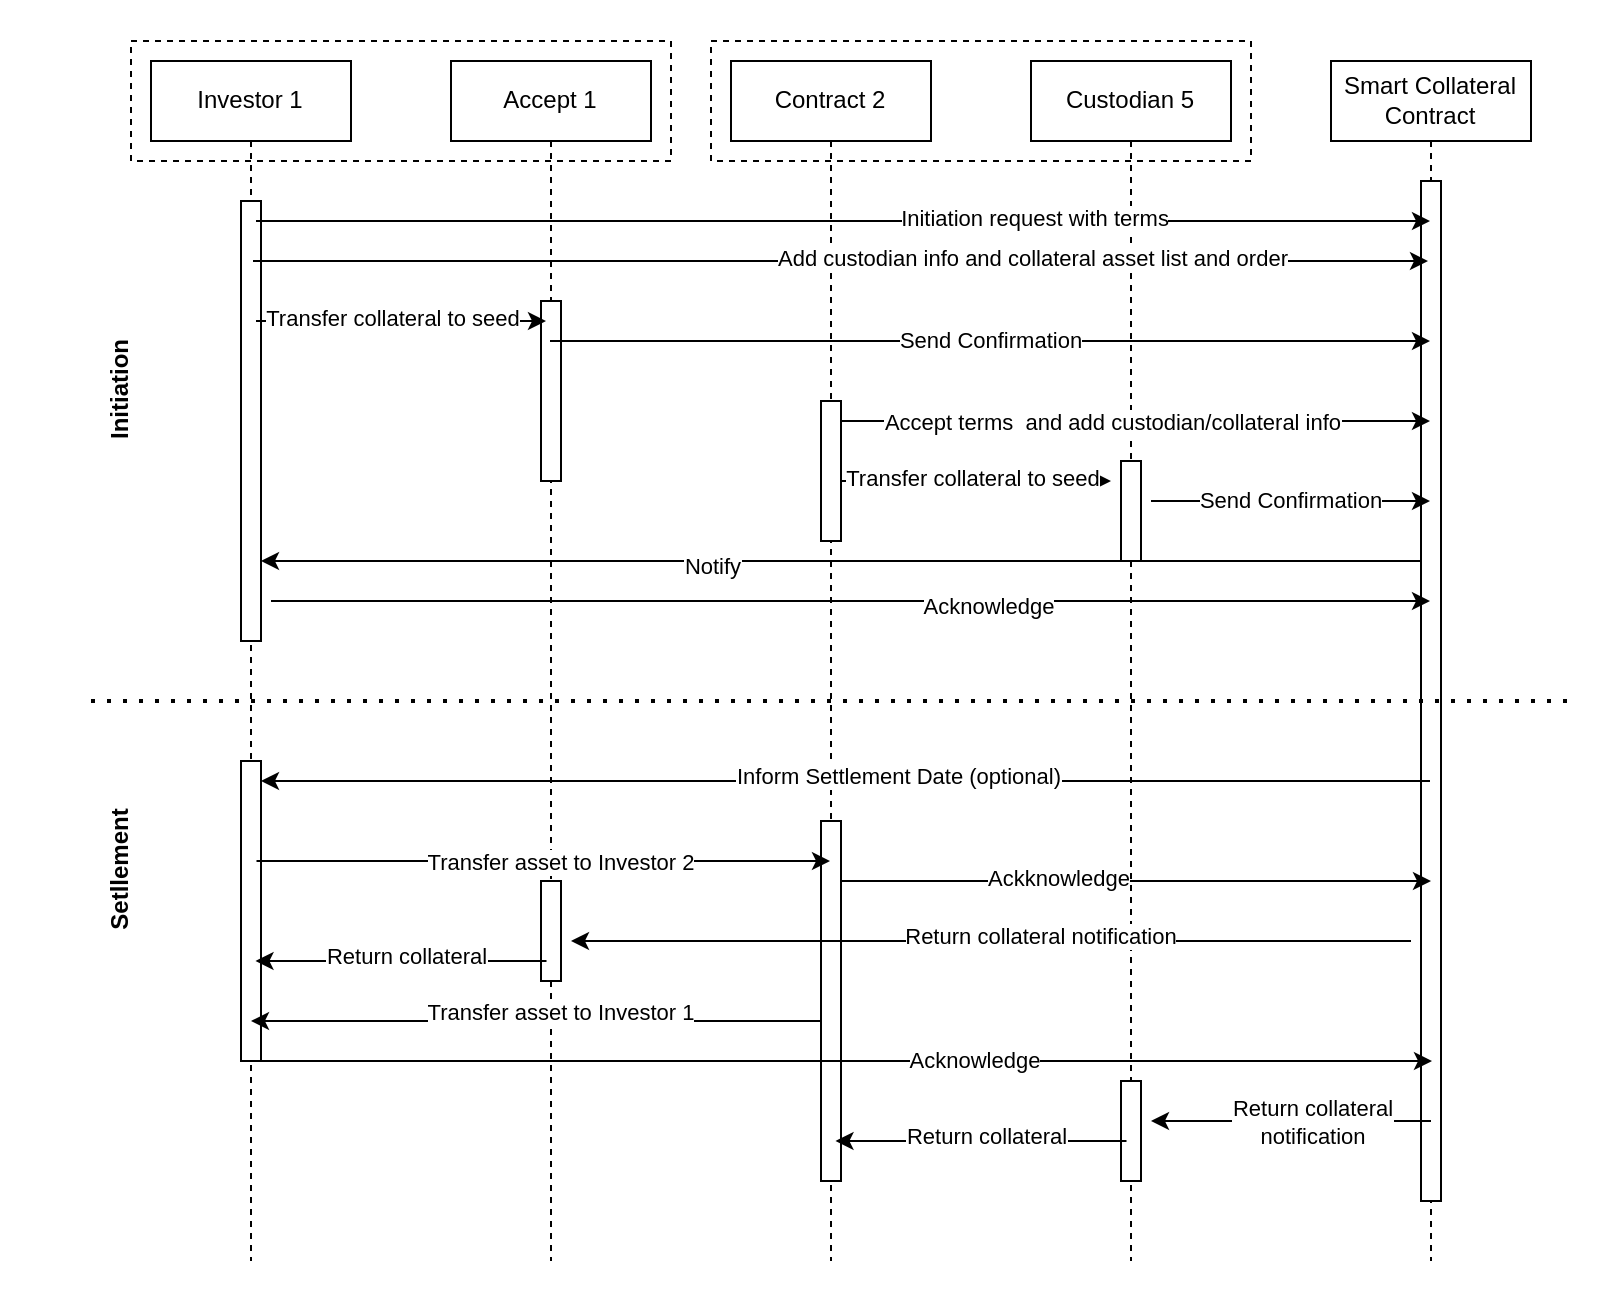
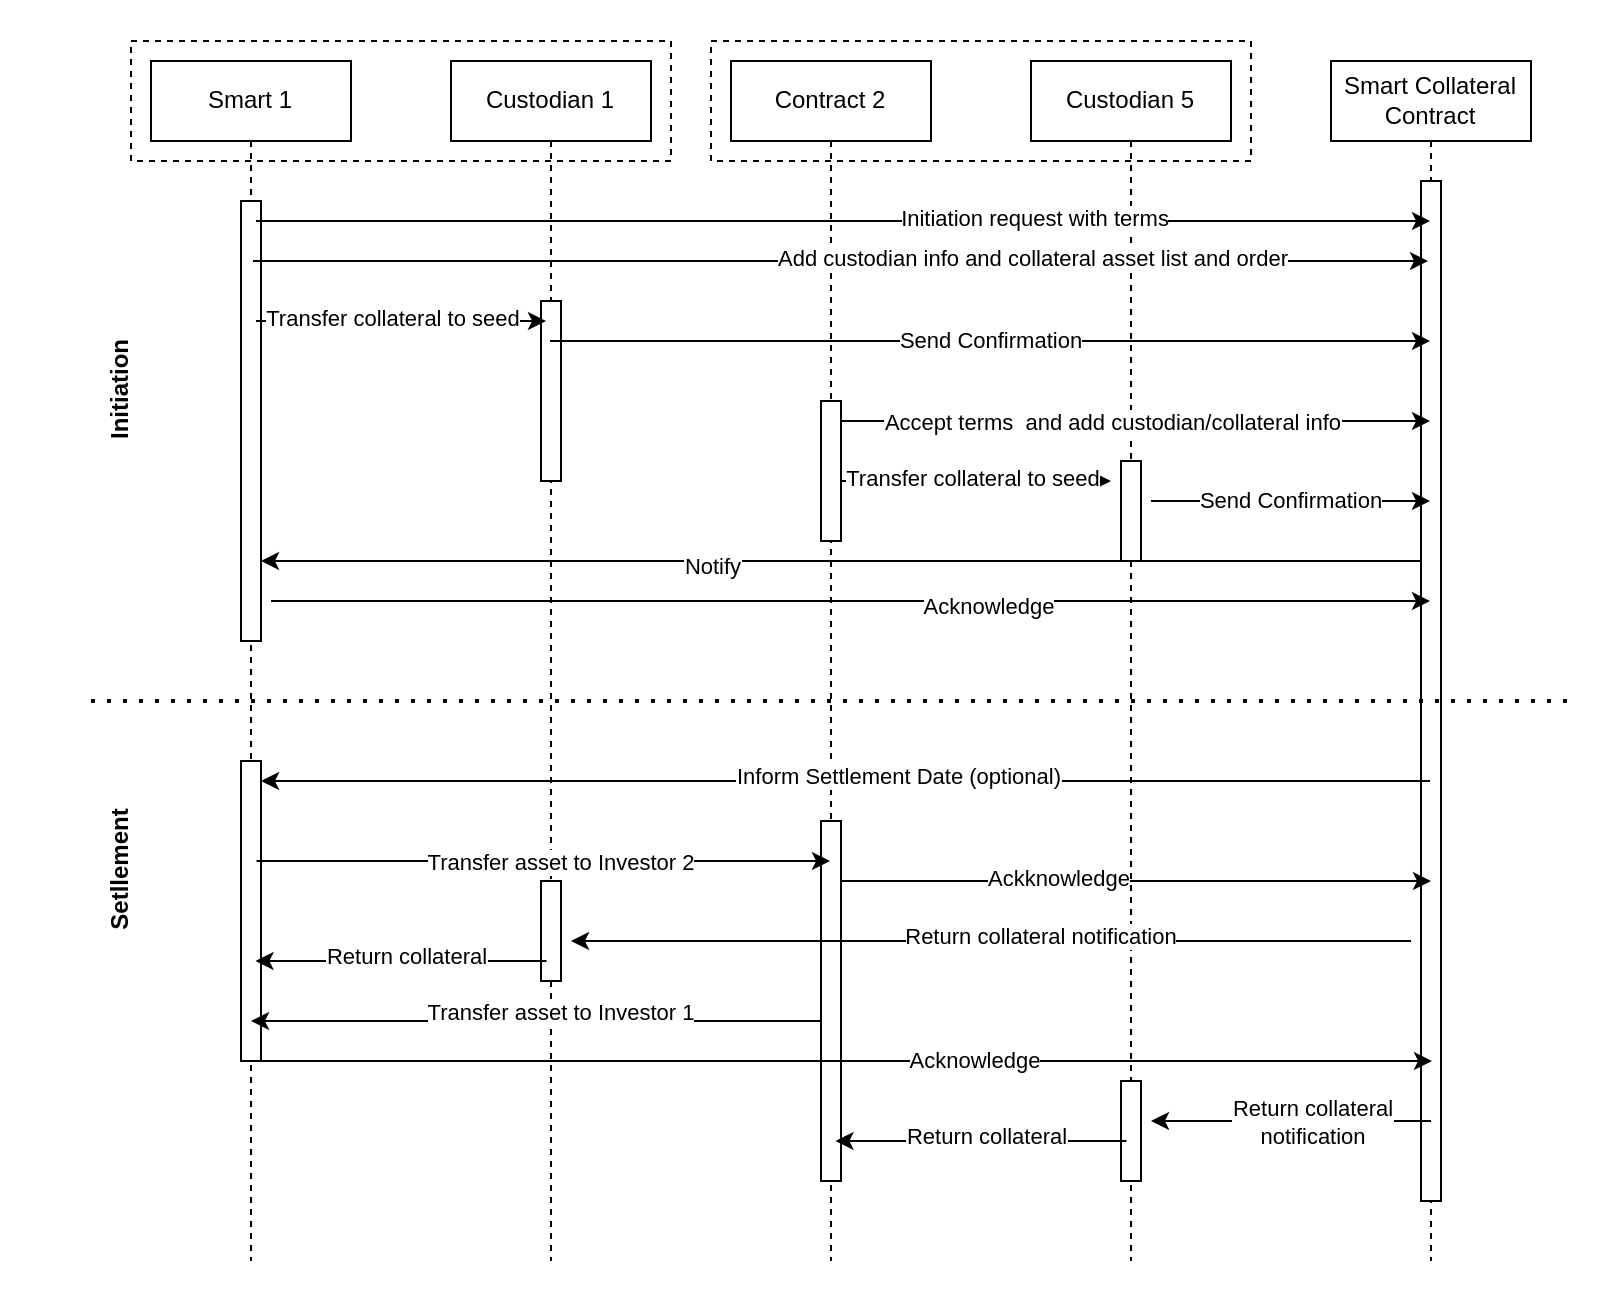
  <mxCell id="0" />
  <mxCell id="1" parent="0" />
  <mxCell id="2" value="" style="rounded=0;whiteSpace=wrap;html=1;dashed=1;" vertex="1" parent="1"><mxGeometry x="355" y="20" width="270" height="60" as="geometry" /></mxCell>
  <mxCell id="3" value="" style="rounded=0;whiteSpace=wrap;html=1;dashed=1;" vertex="1" parent="1"><mxGeometry x="65" y="20" width="270" height="60" as="geometry" /></mxCell>
- <mxCell id="4" value="Investor 1" style="shape=umlLifeline;perimeter=lifelinePerimeter;whiteSpace=wrap;html=1;container=0;dropTarget=0;collapsible=0;recursiveResize=0;outlineConnect=0;portConstraint=eastwest;newEdgeStyle={&quot;edgeStyle&quot;:&quot;elbowEdgeStyle&quot;,&quot;elbow&quot;:&quot;vertical&quot;,&quot;curved&quot;:0,&quot;rounded&quot;:0};" parent="1" vertex="1"><mxGeometry x="75" y="30" width="100" height="600" as="geometry" /></mxCell>
+ <mxCell id="4" value="Smart 1" style="shape=umlLifeline;perimeter=lifelinePerimeter;whiteSpace=wrap;html=1;container=0;dropTarget=0;collapsible=0;recursiveResize=0;outlineConnect=0;portConstraint=eastwest;newEdgeStyle={&quot;edgeStyle&quot;:&quot;elbowEdgeStyle&quot;,&quot;elbow&quot;:&quot;vertical&quot;,&quot;curved&quot;:0,&quot;rounded&quot;:0};" parent="1" vertex="1"><mxGeometry x="75" y="30" width="100" height="600" as="geometry" /></mxCell>
  <mxCell id="5" value="" style="html=1;points=[];perimeter=orthogonalPerimeter;outlineConnect=0;targetShapes=umlLifeline;portConstraint=eastwest;newEdgeStyle={&quot;edgeStyle&quot;:&quot;elbowEdgeStyle&quot;,&quot;elbow&quot;:&quot;vertical&quot;,&quot;curved&quot;:0,&quot;rounded&quot;:0};" parent="4" vertex="1"><mxGeometry x="45" y="70" width="10" height="220" as="geometry" /></mxCell>
  <mxCell id="6" value="" style="html=1;points=[];perimeter=orthogonalPerimeter;outlineConnect=0;targetShapes=umlLifeline;portConstraint=eastwest;newEdgeStyle={&quot;edgeStyle&quot;:&quot;elbowEdgeStyle&quot;,&quot;elbow&quot;:&quot;vertical&quot;,&quot;curved&quot;:0,&quot;rounded&quot;:0};" vertex="1" parent="4"><mxGeometry x="45" y="350" width="10" height="150" as="geometry" /></mxCell>
- <mxCell id="7" value="Accept 1" style="shape=umlLifeline;perimeter=lifelinePerimeter;whiteSpace=wrap;html=1;container=0;dropTarget=0;collapsible=0;recursiveResize=0;outlineConnect=0;portConstraint=eastwest;newEdgeStyle={&quot;edgeStyle&quot;:&quot;elbowEdgeStyle&quot;,&quot;elbow&quot;:&quot;vertical&quot;,&quot;curved&quot;:0,&quot;rounded&quot;:0};" parent="1" vertex="1"><mxGeometry x="225" y="30" width="100" height="600" as="geometry" /></mxCell>
+ <mxCell id="7" value="Custodian 1" style="shape=umlLifeline;perimeter=lifelinePerimeter;whiteSpace=wrap;html=1;container=0;dropTarget=0;collapsible=0;recursiveResize=0;outlineConnect=0;portConstraint=eastwest;newEdgeStyle={&quot;edgeStyle&quot;:&quot;elbowEdgeStyle&quot;,&quot;elbow&quot;:&quot;vertical&quot;,&quot;curved&quot;:0,&quot;rounded&quot;:0};" parent="1" vertex="1"><mxGeometry x="225" y="30" width="100" height="600" as="geometry" /></mxCell>
  <mxCell id="8" value="" style="html=1;points=[];perimeter=orthogonalPerimeter;outlineConnect=0;targetShapes=umlLifeline;portConstraint=eastwest;newEdgeStyle={&quot;edgeStyle&quot;:&quot;elbowEdgeStyle&quot;,&quot;elbow&quot;:&quot;vertical&quot;,&quot;curved&quot;:0,&quot;rounded&quot;:0};" parent="7" vertex="1"><mxGeometry x="45" y="120" width="10" height="90" as="geometry" /></mxCell>
  <mxCell id="9" value="" style="html=1;points=[];perimeter=orthogonalPerimeter;outlineConnect=0;targetShapes=umlLifeline;portConstraint=eastwest;newEdgeStyle={&quot;edgeStyle&quot;:&quot;elbowEdgeStyle&quot;,&quot;elbow&quot;:&quot;vertical&quot;,&quot;curved&quot;:0,&quot;rounded&quot;:0};" vertex="1" parent="7"><mxGeometry x="45" y="410" width="10" height="50" as="geometry" /></mxCell>
  <mxCell id="10" value="Contract 2" style="shape=umlLifeline;perimeter=lifelinePerimeter;whiteSpace=wrap;html=1;container=0;dropTarget=0;collapsible=0;recursiveResize=0;outlineConnect=0;portConstraint=eastwest;newEdgeStyle={&quot;edgeStyle&quot;:&quot;elbowEdgeStyle&quot;,&quot;elbow&quot;:&quot;vertical&quot;,&quot;curved&quot;:0,&quot;rounded&quot;:0};" vertex="1" parent="1"><mxGeometry x="365" y="30" width="100" height="600" as="geometry" /></mxCell>
  <mxCell id="11" value="" style="html=1;points=[];perimeter=orthogonalPerimeter;outlineConnect=0;targetShapes=umlLifeline;portConstraint=eastwest;newEdgeStyle={&quot;edgeStyle&quot;:&quot;elbowEdgeStyle&quot;,&quot;elbow&quot;:&quot;vertical&quot;,&quot;curved&quot;:0,&quot;rounded&quot;:0};" vertex="1" parent="10"><mxGeometry x="45" y="170" width="10" height="70" as="geometry" /></mxCell>
  <mxCell id="12" value="" style="html=1;points=[];perimeter=orthogonalPerimeter;outlineConnect=0;targetShapes=umlLifeline;portConstraint=eastwest;newEdgeStyle={&quot;edgeStyle&quot;:&quot;elbowEdgeStyle&quot;,&quot;elbow&quot;:&quot;vertical&quot;,&quot;curved&quot;:0,&quot;rounded&quot;:0};" vertex="1" parent="10"><mxGeometry x="45" y="380" width="10" height="180" as="geometry" /></mxCell>
  <mxCell id="13" value="Smart Collateral&lt;br&gt;Contract" style="shape=umlLifeline;perimeter=lifelinePerimeter;whiteSpace=wrap;html=1;container=0;dropTarget=0;collapsible=0;recursiveResize=0;outlineConnect=0;portConstraint=eastwest;newEdgeStyle={&quot;edgeStyle&quot;:&quot;elbowEdgeStyle&quot;,&quot;elbow&quot;:&quot;vertical&quot;,&quot;curved&quot;:0,&quot;rounded&quot;:0};" vertex="1" parent="1"><mxGeometry x="665" y="30" width="100" height="600" as="geometry" /></mxCell>
  <mxCell id="14" value="" style="html=1;points=[];perimeter=orthogonalPerimeter;outlineConnect=0;targetShapes=umlLifeline;portConstraint=eastwest;newEdgeStyle={&quot;edgeStyle&quot;:&quot;elbowEdgeStyle&quot;,&quot;elbow&quot;:&quot;vertical&quot;,&quot;curved&quot;:0,&quot;rounded&quot;:0};" vertex="1" parent="13"><mxGeometry x="45" y="60" width="10" height="510" as="geometry" /></mxCell>
  <mxCell id="15" value="Custodian 5" style="shape=umlLifeline;perimeter=lifelinePerimeter;whiteSpace=wrap;html=1;container=0;dropTarget=0;collapsible=0;recursiveResize=0;outlineConnect=0;portConstraint=eastwest;newEdgeStyle={&quot;edgeStyle&quot;:&quot;elbowEdgeStyle&quot;,&quot;elbow&quot;:&quot;vertical&quot;,&quot;curved&quot;:0,&quot;rounded&quot;:0};" vertex="1" parent="1"><mxGeometry x="515" y="30" width="100" height="600" as="geometry" /></mxCell>
  <mxCell id="16" value="" style="html=1;points=[];perimeter=orthogonalPerimeter;outlineConnect=0;targetShapes=umlLifeline;portConstraint=eastwest;newEdgeStyle={&quot;edgeStyle&quot;:&quot;elbowEdgeStyle&quot;,&quot;elbow&quot;:&quot;vertical&quot;,&quot;curved&quot;:0,&quot;rounded&quot;:0};" vertex="1" parent="15"><mxGeometry x="45" y="200" width="10" height="50" as="geometry" /></mxCell>
  <mxCell id="17" value="" style="html=1;points=[];perimeter=orthogonalPerimeter;outlineConnect=0;targetShapes=umlLifeline;portConstraint=eastwest;newEdgeStyle={&quot;edgeStyle&quot;:&quot;elbowEdgeStyle&quot;,&quot;elbow&quot;:&quot;vertical&quot;,&quot;curved&quot;:0,&quot;rounded&quot;:0};" vertex="1" parent="15"><mxGeometry x="45" y="510" width="10" height="50" as="geometry" /></mxCell>
  <mxCell id="18" value="" style="endArrow=classic;html=1;rounded=0;" edge="1" parent="1" target="13"><mxGeometry width="50" height="50" relative="1" as="geometry"><mxPoint x="127.5" y="110" as="sourcePoint" /><mxPoint x="422.5" y="110" as="targetPoint" /></mxGeometry></mxCell>
  <mxCell id="19" value="Initiation request with terms" style="edgeLabel;html=1;align=center;verticalAlign=middle;resizable=0;points=[];" vertex="1" connectable="0" parent="18"><mxGeometry x="0.256" y="2" relative="1" as="geometry"><mxPoint x="20" as="offset" /></mxGeometry></mxCell>
  <mxCell id="20" value="" style="endArrow=classic;html=1;rounded=0;" edge="1" parent="1"><mxGeometry width="50" height="50" relative="1" as="geometry"><mxPoint x="126" y="130" as="sourcePoint" /><mxPoint x="713.5" y="130" as="targetPoint" /></mxGeometry></mxCell>
  <mxCell id="21" value="Add custodian info and collateral asset list and order" style="edgeLabel;html=1;align=center;verticalAlign=middle;resizable=0;points=[];" vertex="1" connectable="0" parent="20"><mxGeometry x="0.256" y="2" relative="1" as="geometry"><mxPoint x="20" as="offset" /></mxGeometry></mxCell>
  <mxCell id="22" value="" style="endArrow=classic;html=1;rounded=0;" edge="1" parent="1"><mxGeometry width="50" height="50" relative="1" as="geometry"><mxPoint x="127.5" y="160" as="sourcePoint" /><mxPoint x="272.5" y="160" as="targetPoint" /></mxGeometry></mxCell>
  <mxCell id="23" value="Transfer collateral to seed" style="edgeLabel;html=1;align=center;verticalAlign=middle;resizable=0;points=[];" vertex="1" connectable="0" parent="22"><mxGeometry x="0.083" y="2" relative="1" as="geometry"><mxPoint x="-11" as="offset" /></mxGeometry></mxCell>
  <mxCell id="24" value="Send Confirmation" style="endArrow=classic;html=1;rounded=0;" edge="1" parent="1"><mxGeometry width="50" height="50" relative="1" as="geometry"><mxPoint x="274.5" y="170" as="sourcePoint" /><mxPoint x="714.5" y="170" as="targetPoint" /></mxGeometry></mxCell>
  <mxCell id="25" value="" style="endArrow=classic;html=1;rounded=0;" edge="1" parent="1"><mxGeometry width="50" height="50" relative="1" as="geometry"><mxPoint x="420" y="210" as="sourcePoint" /><mxPoint x="714.5" y="210" as="targetPoint" /></mxGeometry></mxCell>
  <mxCell id="26" value="Accept terms&amp;nbsp; and add custodian/collateral info" style="edgeLabel;html=1;align=center;verticalAlign=middle;resizable=0;points=[];" vertex="1" connectable="0" parent="25"><mxGeometry x="-0.362" y="4" relative="1" as="geometry"><mxPoint x="41" y="4" as="offset" /></mxGeometry></mxCell>
  <mxCell id="27" value="" style="endArrow=classic;html=1;rounded=0;" edge="1" parent="1"><mxGeometry width="50" height="50" relative="1" as="geometry"><mxPoint x="420" y="240" as="sourcePoint" /><mxPoint x="555" y="240" as="targetPoint" /></mxGeometry></mxCell>
  <mxCell id="28" value="Transfer collateral to seed" style="edgeLabel;html=1;align=center;verticalAlign=middle;resizable=0;points=[];" vertex="1" connectable="0" parent="27"><mxGeometry x="-0.17" y="2" relative="1" as="geometry"><mxPoint x="9" as="offset" /></mxGeometry></mxCell>
  <mxCell id="29" value="Send Confirmation" style="endArrow=classic;html=1;rounded=0;" edge="1" parent="1" target="13"><mxGeometry width="50" height="50" relative="1" as="geometry"><mxPoint x="575" y="250" as="sourcePoint" /><mxPoint x="835" y="250" as="targetPoint" /></mxGeometry></mxCell>
  <mxCell id="30" value="" style="endArrow=classic;html=1;rounded=0;" edge="1" parent="1"><mxGeometry width="50" height="50" relative="1" as="geometry"><mxPoint x="710" y="280" as="sourcePoint" /><mxPoint x="130" y="280" as="targetPoint" /></mxGeometry></mxCell>
  <mxCell id="31" value="Notify" style="edgeLabel;html=1;align=center;verticalAlign=middle;resizable=0;points=[];" vertex="1" connectable="0" parent="30"><mxGeometry x="0.224" y="2" relative="1" as="geometry"><mxPoint as="offset" /></mxGeometry></mxCell>
  <mxCell id="32" value="" style="endArrow=classic;html=1;rounded=0;" edge="1" parent="1" target="13"><mxGeometry width="50" height="50" relative="1" as="geometry"><mxPoint x="135" y="300" as="sourcePoint" /><mxPoint x="420.5" y="300" as="targetPoint" /></mxGeometry></mxCell>
  <mxCell id="33" value="Acknowledge" style="edgeLabel;html=1;align=center;verticalAlign=middle;resizable=0;points=[];" vertex="1" connectable="0" parent="32"><mxGeometry x="0.235" y="-2" relative="1" as="geometry"><mxPoint as="offset" /></mxGeometry></mxCell>
  <mxCell id="34" value="&lt;b&gt;Initiation&lt;/b&gt;" style="text;html=1;align=center;verticalAlign=middle;resizable=0;points=[];autosize=1;strokeColor=none;fillColor=none;rotation=-90;" vertex="1" parent="1"><mxGeometry x="25" y="180" width="70" height="30" as="geometry" /></mxCell>
  <mxCell id="35" value="&lt;b&gt;Setllement&lt;/b&gt;" style="text;html=1;align=center;verticalAlign=middle;resizable=0;points=[];autosize=1;strokeColor=none;fillColor=none;rotation=-90;" vertex="1" parent="1"><mxGeometry x="20" y="420" width="80" height="30" as="geometry" /></mxCell>
  <mxCell id="36" value="" style="endArrow=none;dashed=1;html=1;dashPattern=1 3;strokeWidth=2;rounded=0;" edge="1" parent="1"><mxGeometry width="50" height="50" relative="1" as="geometry"><mxPoint x="45" y="350" as="sourcePoint" /><mxPoint x="785" y="350" as="targetPoint" /></mxGeometry></mxCell>
  <mxCell id="37" value="" style="endArrow=classic;html=1;rounded=0;" edge="1" parent="1" source="13" target="6"><mxGeometry width="50" height="50" relative="1" as="geometry"><mxPoint x="375" y="300" as="sourcePoint" /><mxPoint x="425" y="250" as="targetPoint" /><Array as="points"><mxPoint x="575" y="390" /></Array></mxGeometry></mxCell>
  <mxCell id="38" value="Inform Settlement Date (optional)" style="edgeLabel;html=1;align=center;verticalAlign=middle;resizable=0;points=[];" vertex="1" connectable="0" parent="37"><mxGeometry x="-0.088" y="-3" relative="1" as="geometry"><mxPoint x="1" as="offset" /></mxGeometry></mxCell>
  <mxCell id="39" value="" style="endArrow=classic;html=1;rounded=0;" edge="1" parent="1" target="10"><mxGeometry width="50" height="50" relative="1" as="geometry"><mxPoint x="127.75" y="430" as="sourcePoint" /><mxPoint x="272.25" y="430" as="targetPoint" /></mxGeometry></mxCell>
  <mxCell id="40" value="Transfer asset to Investor 2" style="edgeLabel;html=1;align=center;verticalAlign=middle;resizable=0;points=[];" vertex="1" connectable="0" parent="39"><mxGeometry x="-0.471" y="4" relative="1" as="geometry"><mxPoint x="76" y="4" as="offset" /></mxGeometry></mxCell>
  <mxCell id="41" value="" style="endArrow=classic;html=1;rounded=0;" edge="1" parent="1"><mxGeometry width="50" height="50" relative="1" as="geometry"><mxPoint x="409.5" y="510" as="sourcePoint" /><mxPoint x="125" y="510" as="targetPoint" /></mxGeometry></mxCell>
  <mxCell id="42" value="Transfer asset to Investor 1" style="edgeLabel;html=1;align=center;verticalAlign=middle;resizable=0;points=[];" vertex="1" connectable="0" parent="41"><mxGeometry x="-0.448" y="-4" relative="1" as="geometry"><mxPoint x="-51" y="-1" as="offset" /></mxGeometry></mxCell>
  <mxCell id="43" value="" style="endArrow=classic;html=1;rounded=0;" edge="1" parent="1"><mxGeometry width="50" height="50" relative="1" as="geometry"><mxPoint x="420" y="440" as="sourcePoint" /><mxPoint x="715" y="440" as="targetPoint" /></mxGeometry></mxCell>
  <mxCell id="44" value="Ackknowledge" style="edgeLabel;html=1;align=center;verticalAlign=middle;resizable=0;points=[];" vertex="1" connectable="0" parent="43"><mxGeometry x="-0.268" y="2" relative="1" as="geometry"><mxPoint as="offset" /></mxGeometry></mxCell>
  <mxCell id="45" value="" style="endArrow=classic;html=1;rounded=0;" edge="1" parent="1"><mxGeometry width="50" height="50" relative="1" as="geometry"><mxPoint x="125" y="530" as="sourcePoint" /><mxPoint x="715.5" y="530" as="targetPoint" /></mxGeometry></mxCell>
  <mxCell id="46" value="Acknowledge" style="edgeLabel;html=1;align=center;verticalAlign=middle;resizable=0;points=[];" vertex="1" connectable="0" parent="45"><mxGeometry x="0.224" y="1" relative="1" as="geometry"><mxPoint as="offset" /></mxGeometry></mxCell>
  <mxCell id="47" value="" style="endArrow=classic;html=1;rounded=0;" edge="1" parent="1"><mxGeometry width="50" height="50" relative="1" as="geometry"><mxPoint x="705" y="470" as="sourcePoint" /><mxPoint x="285" y="470" as="targetPoint" /></mxGeometry></mxCell>
  <mxCell id="48" value="Return collateral notification" style="edgeLabel;html=1;align=center;verticalAlign=middle;resizable=0;points=[];" vertex="1" connectable="0" parent="47"><mxGeometry x="-0.114" y="-3" relative="1" as="geometry"><mxPoint as="offset" /></mxGeometry></mxCell>
  <mxCell id="49" value="" style="endArrow=classic;html=1;rounded=0;" edge="1" parent="1"><mxGeometry width="50" height="50" relative="1" as="geometry"><mxPoint x="272.75" y="480" as="sourcePoint" /><mxPoint x="127.25" y="480" as="targetPoint" /></mxGeometry></mxCell>
  <mxCell id="50" value="Return collateral" style="edgeLabel;html=1;align=center;verticalAlign=middle;resizable=0;points=[];" vertex="1" connectable="0" parent="49"><mxGeometry x="-0.041" y="-3" relative="1" as="geometry"><mxPoint as="offset" /></mxGeometry></mxCell>
  <mxCell id="51" value="" style="endArrow=classic;html=1;rounded=0;" edge="1" parent="1"><mxGeometry width="50" height="50" relative="1" as="geometry"><mxPoint x="715" y="560" as="sourcePoint" /><mxPoint x="575" y="560" as="targetPoint" /></mxGeometry></mxCell>
  <mxCell id="52" value="Return collateral &lt;br&gt;notification" style="edgeLabel;html=1;align=center;verticalAlign=middle;resizable=0;points=[];" vertex="1" connectable="0" parent="51"><mxGeometry x="-0.114" y="-3" relative="1" as="geometry"><mxPoint x="2" y="3" as="offset" /></mxGeometry></mxCell>
  <mxCell id="53" value="" style="endArrow=classic;html=1;rounded=0;" edge="1" parent="1"><mxGeometry width="50" height="50" relative="1" as="geometry"><mxPoint x="562.75" y="570" as="sourcePoint" /><mxPoint x="417.25" y="570" as="targetPoint" /></mxGeometry></mxCell>
  <mxCell id="54" value="Return collateral" style="edgeLabel;html=1;align=center;verticalAlign=middle;resizable=0;points=[];" vertex="1" connectable="0" parent="53"><mxGeometry x="-0.041" y="-3" relative="1" as="geometry"><mxPoint as="offset" /></mxGeometry></mxCell>
